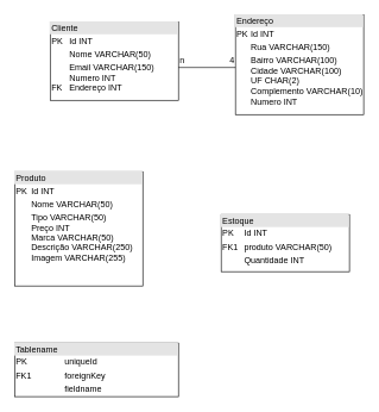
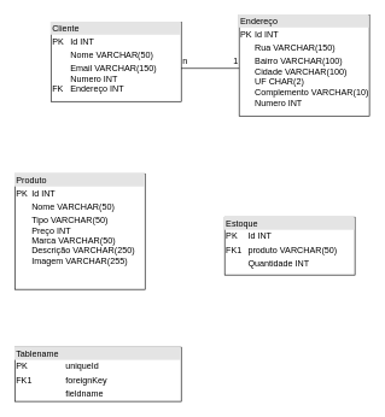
  <mxCell id="0" />
  <mxCell id="1" parent="0" />
  <mxCell id="2" value="&lt;div style=&quot;box-sizing:border-box;width:100%;background:#e4e4e4;padding:2px;&quot;&gt;Cliente&lt;/div&gt;&lt;table style=&quot;width:100%;font-size:1em;&quot; cellpadding=&quot;2&quot; cellspacing=&quot;0&quot;&gt;&lt;tbody&gt;&lt;tr&gt;&lt;td&gt;PK&lt;/td&gt;&lt;td&gt;Id INT&lt;/td&gt;&lt;/tr&gt;&lt;tr&gt;&lt;td&gt;&lt;br&gt;&lt;/td&gt;&lt;td&gt;Nome VARCHAR(50)&lt;/td&gt;&lt;/tr&gt;&lt;tr&gt;&lt;td&gt;&lt;br&gt;&lt;br&gt;FK&lt;/td&gt;&lt;td&gt;Email VARCHAR(150)&lt;br&gt;Numero INT&lt;br&gt;Endereço INT&lt;/td&gt;&lt;/tr&gt;&lt;/tbody&gt;&lt;/table&gt;" style="verticalAlign=top;align=left;overflow=fill;html=1;" vertex="1" parent="1"><mxGeometry x="70" y="30" width="180" height="110" as="geometry" /></mxCell>
  <mxCell id="3" value="&lt;div style=&quot;box-sizing:border-box;width:100%;background:#e4e4e4;padding:2px;&quot;&gt;Endereço&lt;/div&gt;&lt;table style=&quot;width:100%;font-size:1em;&quot; cellpadding=&quot;2&quot; cellspacing=&quot;0&quot;&gt;&lt;tbody&gt;&lt;tr&gt;&lt;td&gt;PK&lt;/td&gt;&lt;td&gt;Id INT&lt;/td&gt;&lt;/tr&gt;&lt;tr&gt;&lt;td&gt;&lt;br&gt;&lt;/td&gt;&lt;td&gt;Rua VARCHAR(150)&lt;/td&gt;&lt;/tr&gt;&lt;tr&gt;&lt;td&gt;&lt;/td&gt;&lt;td&gt;Bairro VARCHAR(100)&lt;br&gt;Cidade VARCHAR(100)&lt;br&gt;UF CHAR(2)&lt;br&gt;Complemento VARCHAR(10)&lt;br&gt;Numero INT&lt;/td&gt;&lt;/tr&gt;&lt;/tbody&gt;&lt;/table&gt;" style="verticalAlign=top;align=left;overflow=fill;html=1;" vertex="1" parent="1"><mxGeometry x="330" y="20" width="180" height="140" as="geometry" /></mxCell>
  <mxCell id="4" value="&lt;div style=&quot;box-sizing:border-box;width:100%;background:#e4e4e4;padding:2px;&quot;&gt;Produto&lt;/div&gt;&lt;table style=&quot;width:100%;font-size:1em;&quot; cellpadding=&quot;2&quot; cellspacing=&quot;0&quot;&gt;&lt;tbody&gt;&lt;tr&gt;&lt;td&gt;PK&lt;/td&gt;&lt;td&gt;Id INT&lt;/td&gt;&lt;/tr&gt;&lt;tr&gt;&lt;td&gt;&lt;br&gt;&lt;/td&gt;&lt;td&gt;Nome VARCHAR(50)&lt;/td&gt;&lt;/tr&gt;&lt;tr&gt;&lt;td&gt;&lt;/td&gt;&lt;td&gt;Tipo VARCHAR(50)&lt;br&gt;Preço INT&lt;br&gt;Marca VARCHAR(50)&lt;br&gt;Descrição VARCHAR(250)&lt;br&gt;Imagem VARCHAR(255)&lt;br&gt;&lt;br&gt;&lt;br&gt;&lt;/td&gt;&lt;/tr&gt;&lt;/tbody&gt;&lt;/table&gt;" style="verticalAlign=top;align=left;overflow=fill;html=1;" vertex="1" parent="1"><mxGeometry x="20" y="240" width="180" height="160" as="geometry" /></mxCell>
  <mxCell id="5" value="&lt;div style=&quot;box-sizing:border-box;width:100%;background:#e4e4e4;padding:2px;&quot;&gt;Estoque&lt;/div&gt;&lt;table style=&quot;width:100%;font-size:1em;&quot; cellpadding=&quot;2&quot; cellspacing=&quot;0&quot;&gt;&lt;tbody&gt;&lt;tr&gt;&lt;td&gt;PK&lt;/td&gt;&lt;td&gt;Id INT&lt;br&gt;&lt;/td&gt;&lt;/tr&gt;&lt;tr&gt;&lt;td&gt;FK1&lt;/td&gt;&lt;td&gt;produto VARCHAR(50)&lt;/td&gt;&lt;/tr&gt;&lt;tr&gt;&lt;td&gt;&lt;/td&gt;&lt;td&gt;Quantidade INT&lt;/td&gt;&lt;/tr&gt;&lt;/tbody&gt;&lt;/table&gt;" style="verticalAlign=top;align=left;overflow=fill;html=1;" vertex="1" parent="1"><mxGeometry x="310" y="300" width="180" height="80" as="geometry" /></mxCell>
  <mxCell id="6" value="&lt;div style=&quot;box-sizing:border-box;width:100%;background:#e4e4e4;padding:2px;&quot;&gt;Tablename&lt;/div&gt;&lt;table style=&quot;width:100%;font-size:1em;&quot; cellpadding=&quot;2&quot; cellspacing=&quot;0&quot;&gt;&lt;tr&gt;&lt;td&gt;PK&lt;/td&gt;&lt;td&gt;uniqueId&lt;/td&gt;&lt;/tr&gt;&lt;tr&gt;&lt;td&gt;FK1&lt;/td&gt;&lt;td&gt;foreignKey&lt;/td&gt;&lt;/tr&gt;&lt;tr&gt;&lt;td&gt;&lt;/td&gt;&lt;td&gt;fieldname&lt;/td&gt;&lt;/tr&gt;&lt;/table&gt;" style="verticalAlign=top;align=left;overflow=fill;html=1;" vertex="1" parent="1"><mxGeometry x="20" y="480" width="230" height="75" as="geometry" /></mxCell>
  <mxCell id="7" value="" style="line;strokeWidth=1;fillColor=none;align=left;verticalAlign=middle;spacingTop=-1;spacingLeft=3;spacingRight=3;rotatable=0;labelPosition=right;points=[];portConstraint=eastwest;strokeColor=inherit;" vertex="1" parent="1"><mxGeometry x="250" y="90" width="80" height="8" as="geometry" /></mxCell>
  <mxCell id="8" value="n" style="text;html=1;align=center;verticalAlign=middle;resizable=0;points=[];autosize=1;strokeColor=none;fillColor=none;" vertex="1" parent="1"><mxGeometry x="240" y="70" width="30" height="30" as="geometry" /></mxCell>
- <mxCell id="9" value="4" style="text;html=1;align=center;verticalAlign=middle;resizable=0;points=[];autosize=1;strokeColor=none;fillColor=none;" vertex="1" parent="1"><mxGeometry x="310" y="70" width="30" height="30" as="geometry" /></mxCell>
+ <mxCell id="9" value="1" style="text;html=1;align=center;verticalAlign=middle;resizable=0;points=[];autosize=1;strokeColor=none;fillColor=none;" vertex="1" parent="1"><mxGeometry x="310" y="70" width="30" height="30" as="geometry" /></mxCell>
